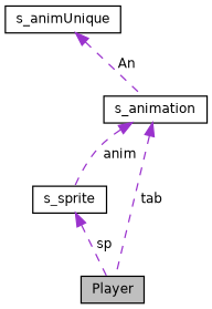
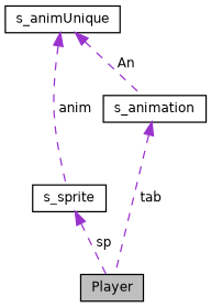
  digraph {
    node [color=black fillcolor=white fontname=Helvetica fontsize=10 shape=record style=filled]
    edge [color=darkorchid3 dir=back fontname=Helvetica fontsize=10 labelfontname=Helvetica labelfontsize=10 style=dashed]
    n1 [fillcolor=grey75 fontcolor=black height=0.2 label=Player width=0.4]
    n2 [height=0.2 label=s_sprite width=0.4]
    n3 [height=0.2 label=s_animation width=0.4]
    n4 [height=0.2 label=s_animUnique width=0.4]
    n2 -> n1 [label=" sp"]
    n3 -> n1 [label=" tab"]
-   n3 -> n2 [label=" anim"]
+   n4 -> n2 [label=" anim"]
    n4 -> n3 [label=" An"]
  }
